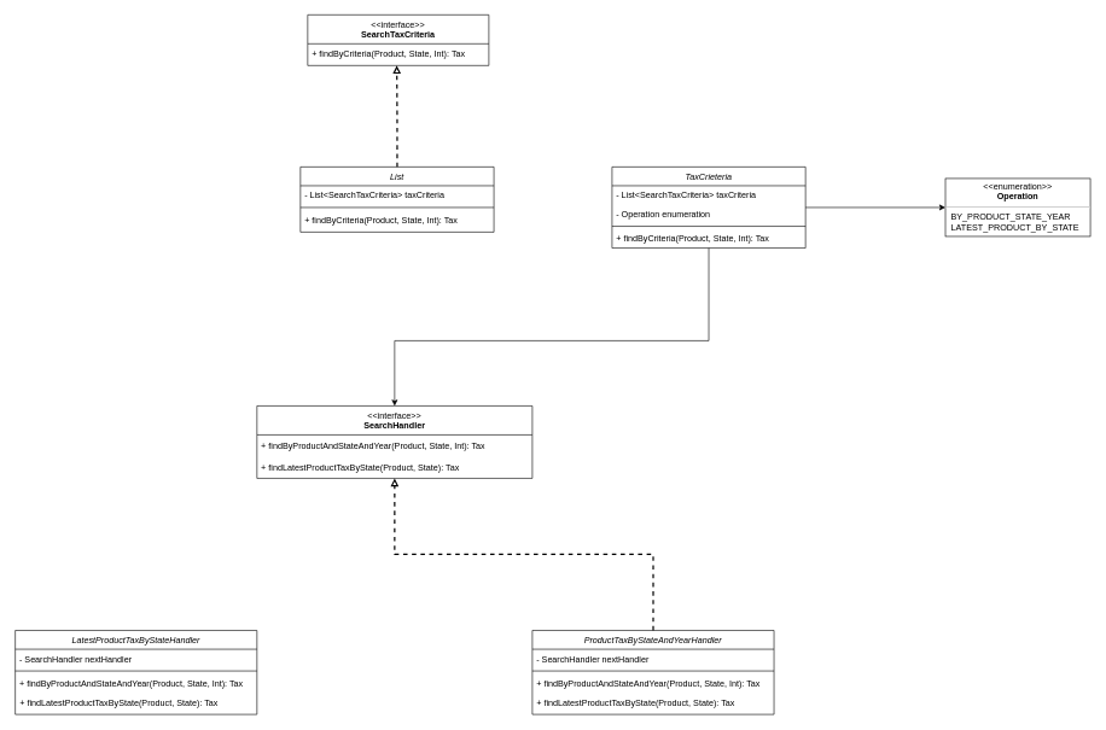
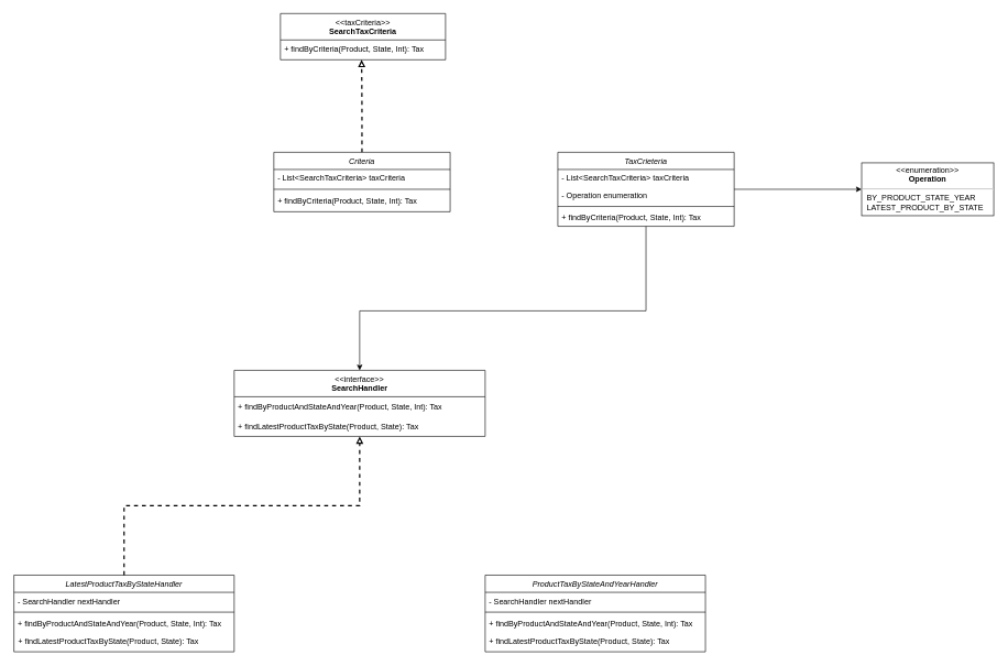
  <mxCell id="0" />
  <mxCell id="1" parent="0" />
- <mxCell id="2" value="&amp;lt;&amp;lt;interface&amp;gt;&amp;gt;&lt;br&gt;&lt;b&gt;SearchTaxCriteria&lt;/b&gt;" style="swimlane;fontStyle=0;align=center;verticalAlign=top;childLayout=stackLayout;horizontal=1;startSize=40;horizontalStack=0;resizeParent=1;resizeParentMax=0;resizeLast=0;collapsible=0;marginBottom=0;html=1;whiteSpace=wrap;" parent="1" vertex="1"><mxGeometry x="424" y="20" width="250" height="70" as="geometry" /></mxCell>
+ <mxCell id="2" value="&amp;lt;&amp;lt;taxCriteria&amp;gt;&amp;gt;&lt;br&gt;&lt;b&gt;SearchTaxCriteria&lt;/b&gt;" style="swimlane;fontStyle=0;align=center;verticalAlign=top;childLayout=stackLayout;horizontal=1;startSize=40;horizontalStack=0;resizeParent=1;resizeParentMax=0;resizeLast=0;collapsible=0;marginBottom=0;html=1;whiteSpace=wrap;" parent="1" vertex="1"><mxGeometry x="424" y="20" width="250" height="70" as="geometry" /></mxCell>
  <mxCell id="3" value="+ findByCriteria&lt;span style=&quot;background-color: initial;&quot;&gt;(Product, State, Int): Tax&lt;/span&gt;" style="text;html=1;strokeColor=none;fillColor=none;align=left;verticalAlign=middle;spacingLeft=4;spacingRight=4;overflow=hidden;rotatable=0;points=[[0,0.5],[1,0.5]];portConstraint=eastwest;whiteSpace=wrap;" parent="2" vertex="1"><mxGeometry y="40" width="250" height="30" as="geometry" /></mxCell>
- <mxCell id="4" value="List" style="swimlane;fontStyle=2;align=center;verticalAlign=top;childLayout=stackLayout;horizontal=1;startSize=26;horizontalStack=0;resizeParent=1;resizeLast=0;collapsible=1;marginBottom=0;rounded=0;shadow=0;strokeWidth=1;" vertex="1" parent="1"><mxGeometry x="414" y="230" width="267" height="90" as="geometry"><mxRectangle x="230" y="140" width="160" height="26" as="alternateBounds" /></mxGeometry></mxCell>
+ <mxCell id="4" value="Criteria" style="swimlane;fontStyle=2;align=center;verticalAlign=top;childLayout=stackLayout;horizontal=1;startSize=26;horizontalStack=0;resizeParent=1;resizeLast=0;collapsible=1;marginBottom=0;rounded=0;shadow=0;strokeWidth=1;" vertex="1" parent="1"><mxGeometry x="414" y="230" width="267" height="90" as="geometry"><mxRectangle x="230" y="140" width="160" height="26" as="alternateBounds" /></mxGeometry></mxCell>
  <mxCell id="5" value="- List&lt;SearchTaxCriteria&gt; taxCriteria" style="text;align=left;verticalAlign=top;spacingLeft=4;spacingRight=4;overflow=hidden;rotatable=0;points=[[0,0.5],[1,0.5]];portConstraint=eastwest;" vertex="1" parent="4"><mxGeometry y="26" width="267" height="26" as="geometry" /></mxCell>
  <mxCell id="6" value="" style="line;html=1;strokeWidth=1;align=left;verticalAlign=middle;spacingTop=-1;spacingLeft=3;spacingRight=3;rotatable=0;labelPosition=right;points=[];portConstraint=eastwest;" vertex="1" parent="4"><mxGeometry y="52" width="267" height="8" as="geometry" /></mxCell>
  <mxCell id="7" value="+ findByCriteria(Product, State, Int): Tax" style="text;align=left;verticalAlign=top;spacingLeft=4;spacingRight=4;overflow=hidden;rotatable=0;points=[[0,0.5],[1,0.5]];portConstraint=eastwest;" vertex="1" parent="4"><mxGeometry y="60" width="267" height="26" as="geometry" /></mxCell>
  <mxCell id="8" style="edgeStyle=orthogonalEdgeStyle;rounded=0;orthogonalLoop=1;jettySize=auto;html=1;entryX=0.492;entryY=1;entryDx=0;entryDy=0;entryPerimeter=0;dashed=1;endArrow=block;endFill=0;strokeWidth=2;" edge="1" parent="1" source="4" target="3"><mxGeometry relative="1" as="geometry" /></mxCell>
  <mxCell id="9" value="&amp;lt;&amp;lt;interface&amp;gt;&amp;gt;&lt;br&gt;&lt;b&gt;SearchHandler&lt;/b&gt;" style="swimlane;fontStyle=0;align=center;verticalAlign=top;childLayout=stackLayout;horizontal=1;startSize=40;horizontalStack=0;resizeParent=1;resizeParentMax=0;resizeLast=0;collapsible=0;marginBottom=0;html=1;whiteSpace=wrap;" vertex="1" parent="1"><mxGeometry x="354" y="560" width="380" height="100" as="geometry" /></mxCell>
  <mxCell id="10" value="+ findByProductAndStateAndYear&lt;span style=&quot;background-color: initial;&quot;&gt;(Product, State, Int): Tax&lt;/span&gt;" style="text;html=1;strokeColor=none;fillColor=none;align=left;verticalAlign=middle;spacingLeft=4;spacingRight=4;overflow=hidden;rotatable=0;points=[[0,0.5],[1,0.5]];portConstraint=eastwest;whiteSpace=wrap;" vertex="1" parent="9"><mxGeometry y="40" width="380" height="30" as="geometry" /></mxCell>
  <mxCell id="11" value="+ findLatestProductTaxByState&lt;span style=&quot;background-color: initial;&quot;&gt;(Product, State): Tax&lt;/span&gt;" style="text;html=1;strokeColor=none;fillColor=none;align=left;verticalAlign=middle;spacingLeft=4;spacingRight=4;overflow=hidden;rotatable=0;points=[[0,0.5],[1,0.5]];portConstraint=eastwest;whiteSpace=wrap;" vertex="1" parent="9"><mxGeometry y="70" width="380" height="30" as="geometry" /></mxCell>
  <mxCell id="12" value="LatestProductTaxByStateHandler" style="swimlane;fontStyle=2;align=center;verticalAlign=top;childLayout=stackLayout;horizontal=1;startSize=26;horizontalStack=0;resizeParent=1;resizeLast=0;collapsible=1;marginBottom=0;rounded=0;shadow=0;strokeWidth=1;" vertex="1" parent="1"><mxGeometry x="20.5" y="870" width="333.5" height="116" as="geometry"><mxRectangle x="230" y="140" width="160" height="26" as="alternateBounds" /></mxGeometry></mxCell>
  <mxCell id="13" value="- SearchHandler nextHandler" style="text;align=left;verticalAlign=top;spacingLeft=4;spacingRight=4;overflow=hidden;rotatable=0;points=[[0,0.5],[1,0.5]];portConstraint=eastwest;" vertex="1" parent="12"><mxGeometry y="26" width="333.5" height="26" as="geometry" /></mxCell>
  <mxCell id="14" value="" style="line;html=1;strokeWidth=1;align=left;verticalAlign=middle;spacingTop=-1;spacingLeft=3;spacingRight=3;rotatable=0;labelPosition=right;points=[];portConstraint=eastwest;" vertex="1" parent="12"><mxGeometry y="52" width="333.5" height="8" as="geometry" /></mxCell>
  <mxCell id="15" value="+ findByProductAndStateAndYear(Product, State, Int): Tax" style="text;align=left;verticalAlign=top;spacingLeft=4;spacingRight=4;overflow=hidden;rotatable=0;points=[[0,0.5],[1,0.5]];portConstraint=eastwest;" vertex="1" parent="12"><mxGeometry y="60" width="333.5" height="26" as="geometry" /></mxCell>
  <mxCell id="16" value="+ findLatestProductTaxByState&lt;span style=&quot;background-color: initial;&quot;&gt;(Product, State): Tax&lt;/span&gt;" style="text;html=1;strokeColor=none;fillColor=none;align=left;verticalAlign=middle;spacingLeft=4;spacingRight=4;overflow=hidden;rotatable=0;points=[[0,0.5],[1,0.5]];portConstraint=eastwest;whiteSpace=wrap;" vertex="1" parent="12"><mxGeometry y="86" width="333.5" height="30" as="geometry" /></mxCell>
+ <mxCell id="17" style="edgeStyle=orthogonalEdgeStyle;rounded=0;orthogonalLoop=1;jettySize=auto;html=1;dashed=1;endArrow=block;endFill=0;strokeWidth=2;" edge="1" parent="1" source="12" target="9"><mxGeometry relative="1" as="geometry"><mxPoint x="484" y="730" as="targetPoint" /></mxGeometry></mxCell>
  <mxCell id="18" style="edgeStyle=orthogonalEdgeStyle;rounded=0;orthogonalLoop=1;jettySize=auto;html=1;" edge="1" parent="1" source="20" target="9"><mxGeometry relative="1" as="geometry"><Array as="points"><mxPoint x="978" y="470" /><mxPoint x="544" y="470" /></Array></mxGeometry></mxCell>
  <mxCell id="19" style="edgeStyle=orthogonalEdgeStyle;rounded=0;orthogonalLoop=1;jettySize=auto;html=1;" edge="1" parent="1" source="20" target="31"><mxGeometry relative="1" as="geometry" /></mxCell>
  <mxCell id="20" value="TaxCrieteria" style="swimlane;fontStyle=2;align=center;verticalAlign=top;childLayout=stackLayout;horizontal=1;startSize=26;horizontalStack=0;resizeParent=1;resizeLast=0;collapsible=1;marginBottom=0;rounded=0;shadow=0;strokeWidth=1;" vertex="1" parent="1"><mxGeometry x="844" y="230" width="267" height="112" as="geometry"><mxRectangle x="230" y="140" width="160" height="26" as="alternateBounds" /></mxGeometry></mxCell>
  <mxCell id="21" value="- List&lt;SearchTaxCriteria&gt; taxCriteria" style="text;align=left;verticalAlign=top;spacingLeft=4;spacingRight=4;overflow=hidden;rotatable=0;points=[[0,0.5],[1,0.5]];portConstraint=eastwest;" vertex="1" parent="20"><mxGeometry y="26" width="267" height="26" as="geometry" /></mxCell>
  <mxCell id="22" value="- Operation enumeration" style="text;align=left;verticalAlign=top;spacingLeft=4;spacingRight=4;overflow=hidden;rotatable=0;points=[[0,0.5],[1,0.5]];portConstraint=eastwest;" vertex="1" parent="20"><mxGeometry y="52" width="267" height="26" as="geometry" /></mxCell>
  <mxCell id="23" value="" style="line;html=1;strokeWidth=1;align=left;verticalAlign=middle;spacingTop=-1;spacingLeft=3;spacingRight=3;rotatable=0;labelPosition=right;points=[];portConstraint=eastwest;" vertex="1" parent="20"><mxGeometry y="78" width="267" height="8" as="geometry" /></mxCell>
  <mxCell id="24" value="+ findByCriteria(Product, State, Int): Tax" style="text;align=left;verticalAlign=top;spacingLeft=4;spacingRight=4;overflow=hidden;rotatable=0;points=[[0,0.5],[1,0.5]];portConstraint=eastwest;" vertex="1" parent="20"><mxGeometry y="86" width="267" height="26" as="geometry" /></mxCell>
  <mxCell id="25" value="ProductTaxByStateAndYearHandler" style="swimlane;fontStyle=2;align=center;verticalAlign=top;childLayout=stackLayout;horizontal=1;startSize=26;horizontalStack=0;resizeParent=1;resizeLast=0;collapsible=1;marginBottom=0;rounded=0;shadow=0;strokeWidth=1;" vertex="1" parent="1"><mxGeometry x="734" y="870" width="333.5" height="116" as="geometry"><mxRectangle x="230" y="140" width="160" height="26" as="alternateBounds" /></mxGeometry></mxCell>
  <mxCell id="26" value="- SearchHandler nextHandler" style="text;align=left;verticalAlign=top;spacingLeft=4;spacingRight=4;overflow=hidden;rotatable=0;points=[[0,0.5],[1,0.5]];portConstraint=eastwest;" vertex="1" parent="25"><mxGeometry y="26" width="333.5" height="26" as="geometry" /></mxCell>
  <mxCell id="27" value="" style="line;html=1;strokeWidth=1;align=left;verticalAlign=middle;spacingTop=-1;spacingLeft=3;spacingRight=3;rotatable=0;labelPosition=right;points=[];portConstraint=eastwest;" vertex="1" parent="25"><mxGeometry y="52" width="333.5" height="8" as="geometry" /></mxCell>
  <mxCell id="28" value="+ findByProductAndStateAndYear(Product, State, Int): Tax" style="text;align=left;verticalAlign=top;spacingLeft=4;spacingRight=4;overflow=hidden;rotatable=0;points=[[0,0.5],[1,0.5]];portConstraint=eastwest;" vertex="1" parent="25"><mxGeometry y="60" width="333.5" height="26" as="geometry" /></mxCell>
  <mxCell id="29" value="+ findLatestProductTaxByState&lt;span style=&quot;background-color: initial;&quot;&gt;(Product, State): Tax&lt;/span&gt;" style="text;html=1;strokeColor=none;fillColor=none;align=left;verticalAlign=middle;spacingLeft=4;spacingRight=4;overflow=hidden;rotatable=0;points=[[0,0.5],[1,0.5]];portConstraint=eastwest;whiteSpace=wrap;" vertex="1" parent="25"><mxGeometry y="86" width="333.5" height="30" as="geometry" /></mxCell>
- <mxCell id="30" style="edgeStyle=orthogonalEdgeStyle;rounded=0;orthogonalLoop=1;jettySize=auto;html=1;dashed=1;endArrow=block;endFill=0;strokeWidth=2;" edge="1" parent="1" source="25" target="9"><mxGeometry relative="1" as="geometry"><mxPoint x="960.5" y="660" as="targetPoint" /></mxGeometry></mxCell>
  <mxCell id="31" value="&lt;p style=&quot;margin:0px;margin-top:4px;text-align:center;&quot;&gt;&amp;lt;&amp;lt;enumeration&amp;gt;&amp;gt;&lt;br&gt;&lt;b&gt;Operation&lt;/b&gt;&lt;/p&gt;&lt;hr&gt;&lt;p style=&quot;margin:0px;margin-left:8px;text-align:left;&quot;&gt;BY_PRODUCT_STATE_YEAR&lt;br&gt;LATEST_PRODUCT_BY_STATE&lt;/p&gt;" style="shape=rect;html=1;overflow=fill;whiteSpace=wrap;" vertex="1" parent="1"><mxGeometry x="1304" y="246" width="200" height="80" as="geometry" /></mxCell>
